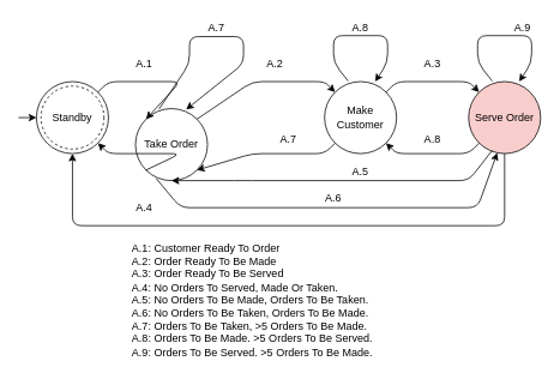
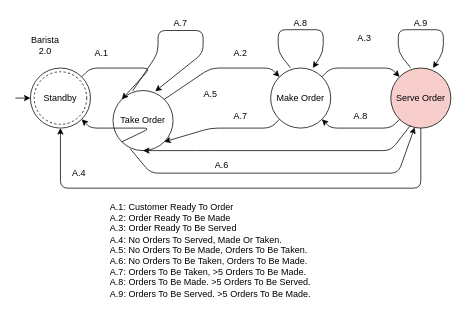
  <mxCell id="0" />
  <mxCell id="1" parent="0" />
  <mxCell id="2" value="" parent="1" vertex="1" style="ellipse;whiteSpace=wrap;html=1;aspect=fixed;"><mxGeometry as="geometry" height="80" width="80" y="90" x="40" /></mxCell>
+ <mxCell id="3" value="Barista 2.0" parent="1" vertex="1" style="text;html=1;strokeColor=none;fillColor=none;align=center;verticalAlign=middle;whiteSpace=wrap;rounded=0;"><mxGeometry as="geometry" height="20" width="40" y="50" x="40" /></mxCell>
  <mxCell id="4" value="" parent="1" style="endArrow=classic;html=1;entryX=0;entryY=0.5;entryDx=0;entryDy=0;" target="2" edge="1"><mxGeometry as="geometry" height="50" width="50" relative="1"><mxPoint as="sourcePoint" y="130" x="20" /><mxPoint as="targetPoint" y="20" x="40" /></mxGeometry></mxCell>
  <mxCell id="5" value="Take Order" parent="1" vertex="1" style="ellipse;whiteSpace=wrap;html=1;aspect=fixed;"><mxGeometry x="150" y="120" as="geometry" height="80" width="80" /></mxCell>
  <mxCell id="6" value="" parent="1" style="endArrow=classic;html=1;entryX=0;entryY=0;entryDx=0;entryDy=0;exitX=1;exitY=0;exitDx=0;exitDy=0;" target="5" source="2" edge="1"><mxGeometry as="geometry" height="50" width="50" relative="1"><mxPoint as="sourcePoint" y="100" x="140" /><mxPoint as="targetPoint" y="50" x="190" /><Array as="points"><mxPoint y="90" x="120" /><mxPoint y="90" x="200" /></Array></mxGeometry></mxCell>
- <mxCell id="7" value="A.1" parent="1" vertex="1" style="text;html=1;strokeColor=none;fillColor=none;align=center;verticalAlign=middle;whiteSpace=wrap;rounded=0;"><mxGeometry as="geometry" height="20" width="40" y="60" x="140" /></mxCell>
+ <mxCell id="7" value="A.1" parent="1" vertex="1" style="text;html=1;strokeColor=none;fillColor=none;align=center;verticalAlign=middle;whiteSpace=wrap;rounded=0;"><mxGeometry x="115" y="60" as="geometry" height="20" width="40" /></mxCell>
  <mxCell id="8" parent="1" style="edgeStyle=orthogonalEdgeStyle;rounded=0;orthogonalLoop=1;jettySize=auto;html=1;exitX=0.5;exitY=1;exitDx=0;exitDy=0;" target="7" source="7" edge="1"><mxGeometry as="geometry" relative="1" /></mxCell>
  <mxCell id="9" value="" parent="1" style="endArrow=classic;html=1;exitX=0;exitY=1;exitDx=0;exitDy=0;entryX=1;entryY=1;entryDx=0;entryDy=0;" target="2" source="5" edge="1"><mxGeometry as="geometry" height="50" width="50" relative="1"><mxPoint as="sourcePoint" y="260" x="170" /><mxPoint as="targetPoint" y="210" x="220" /><Array as="points"><mxPoint y="170" x="200" /><mxPoint y="170" x="120" /></Array></mxGeometry></mxCell>
- <mxCell id="10" value="Make Customer" parent="1" vertex="1" style="ellipse;whiteSpace=wrap;html=1;aspect=fixed;"><mxGeometry as="geometry" height="80" width="80" y="90" x="360" /></mxCell>
+ <mxCell id="10" value="Make Order" parent="1" vertex="1" style="ellipse;whiteSpace=wrap;html=1;aspect=fixed;"><mxGeometry as="geometry" height="80" width="80" y="90" x="360" /></mxCell>
  <mxCell id="11" value="" parent="1" style="endArrow=classic;html=1;exitX=1;exitY=0;exitDx=0;exitDy=0;entryX=0;entryY=0;entryDx=0;entryDy=0;" target="10" source="5" edge="1"><mxGeometry as="geometry" height="50" width="50" relative="1"><mxPoint as="sourcePoint" y="90" x="280" /><mxPoint as="targetPoint" y="40" x="330" /><Array as="points"><mxPoint y="90" x="280" /><mxPoint y="90" x="360" /></Array></mxGeometry></mxCell>
  <mxCell id="12" value="" parent="1" style="endArrow=classic;html=1;exitX=0;exitY=1;exitDx=0;exitDy=0;entryX=1;entryY=1;entryDx=0;entryDy=0;" target="5" source="10" edge="1"><mxGeometry as="geometry" height="50" width="50" relative="1"><mxPoint as="sourcePoint" y="260" x="330" /><mxPoint as="targetPoint" y="210" x="380" /><Array as="points"><mxPoint y="170" x="360" /><mxPoint y="170" x="280" /></Array></mxGeometry></mxCell>
  <mxCell id="13" value="Serve Order" parent="1" vertex="1" style="ellipse;whiteSpace=wrap;html=1;aspect=fixed;fillColor=#f8cecc;"><mxGeometry as="geometry" height="80" width="80" y="90" x="520" /></mxCell>
  <mxCell id="14" value="" parent="1" style="endArrow=classic;html=1;exitX=1;exitY=0;exitDx=0;exitDy=0;entryX=0;entryY=0;entryDx=0;entryDy=0;" target="13" source="10" edge="1"><mxGeometry as="geometry" height="50" width="50" relative="1"><mxPoint as="sourcePoint" y="10" x="430" /><mxPoint as="targetPoint" y="50" x="470" /><Array as="points"><mxPoint y="90" x="440" /><mxPoint y="90" x="520" /></Array></mxGeometry></mxCell>
  <mxCell id="15" value="" parent="1" style="endArrow=classic;html=1;exitX=0;exitY=1;exitDx=0;exitDy=0;entryX=1;entryY=1;entryDx=0;entryDy=0;" target="10" source="13" edge="1"><mxGeometry as="geometry" height="50" width="50" relative="1"><mxPoint as="sourcePoint" y="250" x="470" /><mxPoint as="targetPoint" y="200" x="520" /><Array as="points"><mxPoint y="170" x="520" /><mxPoint y="170" x="440" /></Array></mxGeometry></mxCell>
  <mxCell id="16" value="" parent="1" style="endArrow=classic;html=1;exitX=0.5;exitY=1;exitDx=0;exitDy=0;entryX=0.5;entryY=1;entryDx=0;entryDy=0;" target="2" source="13" edge="1"><mxGeometry as="geometry" height="50" width="50" relative="1"><mxPoint as="sourcePoint" y="250" x="550" /><mxPoint as="targetPoint" y="200" x="70" /><Array as="points"><mxPoint y="250" x="560" /><mxPoint y="250" x="80" /></Array></mxGeometry></mxCell>
  <mxCell id="17" value="" parent="1" style="endArrow=classic;html=1;entryX=0.5;entryY=1;entryDx=0;entryDy=0;exitX=0.328;exitY=0.954;exitDx=0;exitDy=0;exitPerimeter=0;" target="5" source="13" edge="1"><mxGeometry as="geometry" height="50" width="50" relative="1"><mxPoint as="sourcePoint" y="170" x="540" /><mxPoint as="targetPoint" y="190" x="170" /><Array as="points"><mxPoint y="200" x="520" /><mxPoint y="200" x="270" /></Array></mxGeometry></mxCell>
  <mxCell id="18" value="" parent="1" style="endArrow=classic;html=1;exitX=0.328;exitY=0.006;exitDx=0;exitDy=0;exitPerimeter=0;entryX=0.703;entryY=0.013;entryDx=0;entryDy=0;entryPerimeter=0;" target="5" source="5" edge="1"><mxGeometry as="geometry" height="50" width="50" relative="1"><mxPoint as="sourcePoint" y="20" x="250" /><mxPoint as="targetPoint" y="-30" x="300" /><Array as="points"><mxPoint y="70" x="210" /><mxPoint y="40" x="210" /><mxPoint y="40" x="270" /><mxPoint y="70" x="270" /></Array></mxGeometry></mxCell>
  <mxCell id="19" value="" parent="1" style="endArrow=classic;html=1;exitX=0.328;exitY=0.006;exitDx=0;exitDy=0;exitPerimeter=0;entryX=0.703;entryY=0.013;entryDx=0;entryDy=0;entryPerimeter=0;" edge="1"><mxGeometry as="geometry" height="50" width="50" relative="1"><mxPoint as="sourcePoint" y="89.44" x="386.24" /><mxPoint as="targetPoint" y="90" x="416.24" /><Array as="points"><mxPoint y="68.96" x="370" /><mxPoint y="38.96" x="370" /><mxPoint y="38.96" x="430" /><mxPoint y="68.96" x="430" /></Array></mxGeometry></mxCell>
  <mxCell id="20" value="" parent="1" style="endArrow=classic;html=1;exitX=0.328;exitY=0.006;exitDx=0;exitDy=0;exitPerimeter=0;entryX=0.703;entryY=0.013;entryDx=0;entryDy=0;entryPerimeter=0;" edge="1"><mxGeometry as="geometry" height="50" width="50" relative="1"><mxPoint as="sourcePoint" y="89.44" x="546.24" /><mxPoint as="targetPoint" y="90" x="576.24" /><Array as="points"><mxPoint y="68.96" x="530" /><mxPoint y="38.96" x="530" /><mxPoint y="38.96" x="590" /><mxPoint y="68.96" x="590" /></Array></mxGeometry></mxCell>
  <mxCell id="21" value="" parent="1" style="endArrow=classic;html=1;entryX=0.397;entryY=0.989;entryDx=0;entryDy=0;entryPerimeter=0;exitX=0.286;exitY=0.968;exitDx=0;exitDy=0;exitPerimeter=0;" target="13" source="5" edge="1"><mxGeometry as="geometry" height="50" width="50" relative="1"><mxPoint as="sourcePoint" y="190" x="140" /><mxPoint as="targetPoint" y="260" x="430" /><Array as="points"><mxPoint y="230" x="200" /><mxPoint y="230" x="530" /></Array></mxGeometry></mxCell>
  <mxCell id="22" value="Standby" parent="1" vertex="1" style="ellipse;whiteSpace=wrap;html=1;aspect=fixed;dashed=1;"><mxGeometry as="geometry" height="70" width="70" y="95" x="45" /></mxCell>
- <mxCell id="23" value="A.2" parent="1" vertex="1" style="text;html=1;strokeColor=none;fillColor=none;align=center;verticalAlign=middle;whiteSpace=wrap;rounded=0;"><mxGeometry x="285" y="60" as="geometry" height="20" width="40" /></mxCell>
- <mxCell id="24" value="A.3" parent="1" vertex="1" style="text;html=1;strokeColor=none;fillColor=none;align=center;verticalAlign=middle;whiteSpace=wrap;rounded=0;"><mxGeometry as="geometry" height="20" width="40" y="60" x="460" /></mxCell>
- <mxCell id="25" value="A.4" parent="1" vertex="1" style="text;html=1;strokeColor=none;fillColor=none;align=center;verticalAlign=middle;whiteSpace=wrap;rounded=0;"><mxGeometry as="geometry" height="20" width="40" y="220" x="140" /></mxCell>
- <mxCell id="26" value="A.5" parent="1" vertex="1" style="text;html=1;strokeColor=none;fillColor=none;align=center;verticalAlign=middle;whiteSpace=wrap;rounded=0;"><mxGeometry as="geometry" height="20" width="40" y="180" x="380" /></mxCell>
- <mxCell id="27" value="A.6" parent="1" vertex="1" style="text;html=1;strokeColor=none;fillColor=none;align=center;verticalAlign=middle;whiteSpace=wrap;rounded=0;"><mxGeometry as="geometry" height="20" width="40" y="210" x="350" /></mxCell>
+ <mxCell id="23" value="A.2" parent="1" vertex="1" style="text;html=1;strokeColor=none;fillColor=none;align=center;verticalAlign=middle;whiteSpace=wrap;rounded=0;"><mxGeometry as="geometry" height="20" width="40" y="60" x="300" /></mxCell>
+ <mxCell id="24" value="A.3" parent="1" vertex="1" style="text;html=1;strokeColor=none;fillColor=none;align=center;verticalAlign=middle;whiteSpace=wrap;rounded=0;"><mxGeometry x="465" y="40" as="geometry" height="20" width="40" /></mxCell>
+ <mxCell id="25" value="A.4" parent="1" vertex="1" style="text;html=1;strokeColor=none;fillColor=none;align=center;verticalAlign=middle;whiteSpace=wrap;rounded=0;"><mxGeometry x="85" y="220" as="geometry" height="20" width="40" /></mxCell>
+ <mxCell id="26" value="A.5" parent="1" vertex="1" style="text;html=1;strokeColor=none;fillColor=none;align=center;verticalAlign=middle;whiteSpace=wrap;rounded=0;"><mxGeometry x="260" y="115" as="geometry" height="20" width="40" /></mxCell>
+ <mxCell id="27" value="A.6" parent="1" vertex="1" style="text;html=1;strokeColor=none;fillColor=none;align=center;verticalAlign=middle;whiteSpace=wrap;rounded=0;"><mxGeometry x="275" y="210" as="geometry" height="20" width="40" /></mxCell>
  <mxCell id="28" value="A.7" parent="1" vertex="1" style="text;html=1;strokeColor=none;fillColor=none;align=center;verticalAlign=middle;whiteSpace=wrap;rounded=0;"><mxGeometry as="geometry" height="20" width="40" y="20" x="220" /></mxCell>
  <mxCell id="29" value="A.8" parent="1" vertex="1" style="text;html=1;strokeColor=none;fillColor=none;align=center;verticalAlign=middle;whiteSpace=wrap;rounded=0;"><mxGeometry as="geometry" height="20" width="40" y="20" x="380" /></mxCell>
- <mxCell id="30" value="A.9" parent="1" vertex="1" style="text;html=1;strokeColor=none;fillColor=none;align=center;verticalAlign=middle;whiteSpace=wrap;rounded=0;"><mxGeometry x="560" y="20" as="geometry" height="20" width="40" /></mxCell>
+ <mxCell id="30" value="A.9" parent="1" vertex="1" style="text;html=1;strokeColor=none;fillColor=none;align=center;verticalAlign=middle;whiteSpace=wrap;rounded=0;"><mxGeometry as="geometry" height="20" width="40" y="20" x="540" /></mxCell>
  <mxCell id="31" value="&lt;div align=&quot;left&quot;&gt;A.1: Customer Ready To Order&lt;/div&gt;&lt;div align=&quot;left&quot;&gt;A.2: Order Ready To Be Made&lt;/div&gt;&lt;div align=&quot;left&quot;&gt;A.3: Order Ready To Be Served&lt;/div&gt;&lt;div align=&quot;left&quot;&gt;A.4: No Orders To Served, Made Or Taken.&lt;/div&gt;&lt;div align=&quot;left&quot;&gt;A.5: No Orders To Be Made, Orders To Be Taken.&lt;/div&gt;&lt;div align=&quot;left&quot;&gt;A.6: No Orders To Be Taken, Orders To Be Made.&lt;/div&gt;&lt;div align=&quot;left&quot;&gt;A.7: Orders To Be Taken, &amp;gt;5 Orders To Be Made.&lt;/div&gt;&lt;div align=&quot;left&quot;&gt;A.8: Orders To Be Made. &amp;gt;5 Orders To Be Served.&lt;/div&gt;&lt;div align=&quot;left&quot;&gt;A.9: Orders To Be Served. &amp;gt;5 Orders To Be Made.&lt;/div&gt;&lt;div align=&quot;left&quot;&gt;&lt;br&gt;&lt;/div&gt;" parent="1" vertex="1" style="text;html=1;strokeColor=none;fillColor=none;align=center;verticalAlign=middle;whiteSpace=wrap;rounded=0;labelPosition=center;verticalLabelPosition=middle;"><mxGeometry as="geometry" height="20" width="360" y="330" x="100" /></mxCell>
  <mxCell id="32" value="A.7" parent="1" vertex="1" style="text;html=1;strokeColor=none;fillColor=none;align=center;verticalAlign=middle;whiteSpace=wrap;rounded=0;"><mxGeometry as="geometry" height="20" width="40" y="145" x="300" /></mxCell>
  <mxCell id="33" value="A.8" parent="1" vertex="1" style="text;html=1;strokeColor=none;fillColor=none;align=center;verticalAlign=middle;whiteSpace=wrap;rounded=0;"><mxGeometry as="geometry" height="20" width="40" y="145" x="460" /></mxCell>
